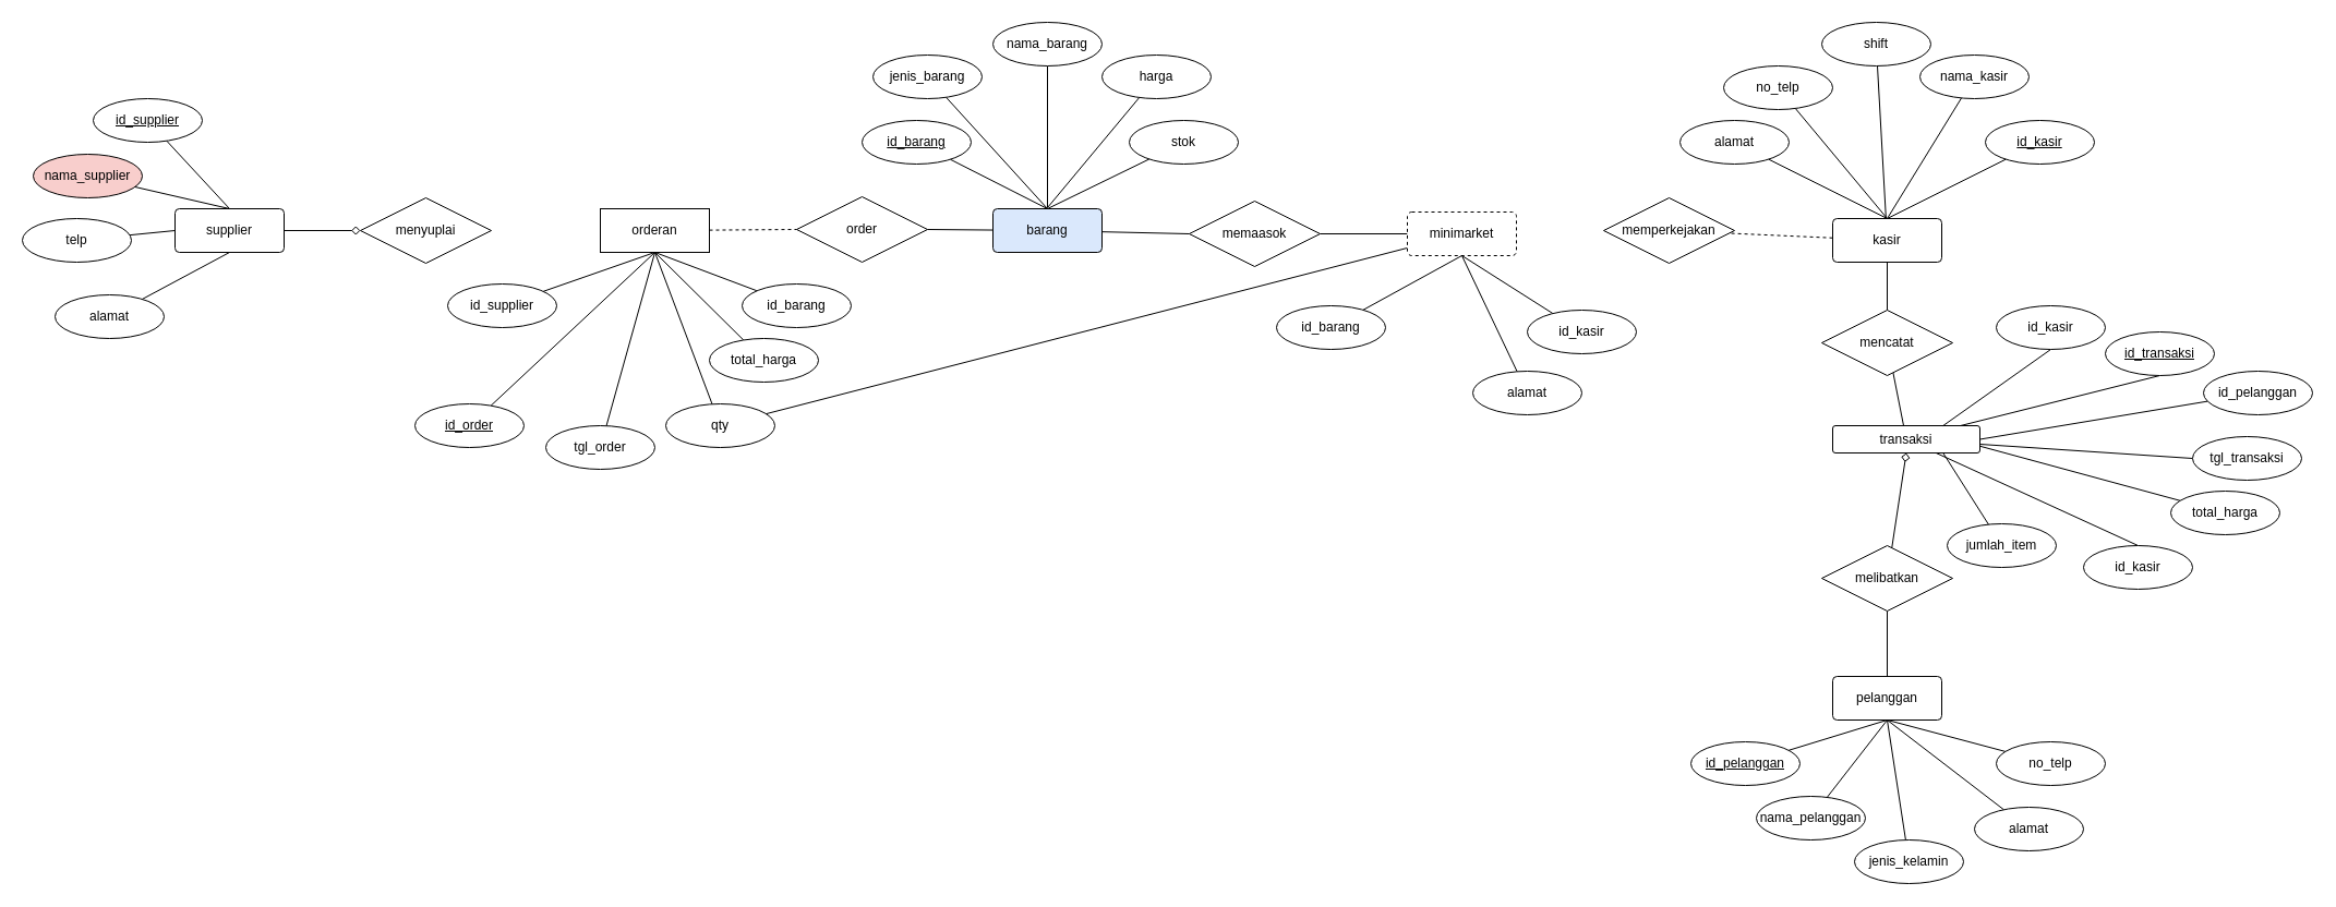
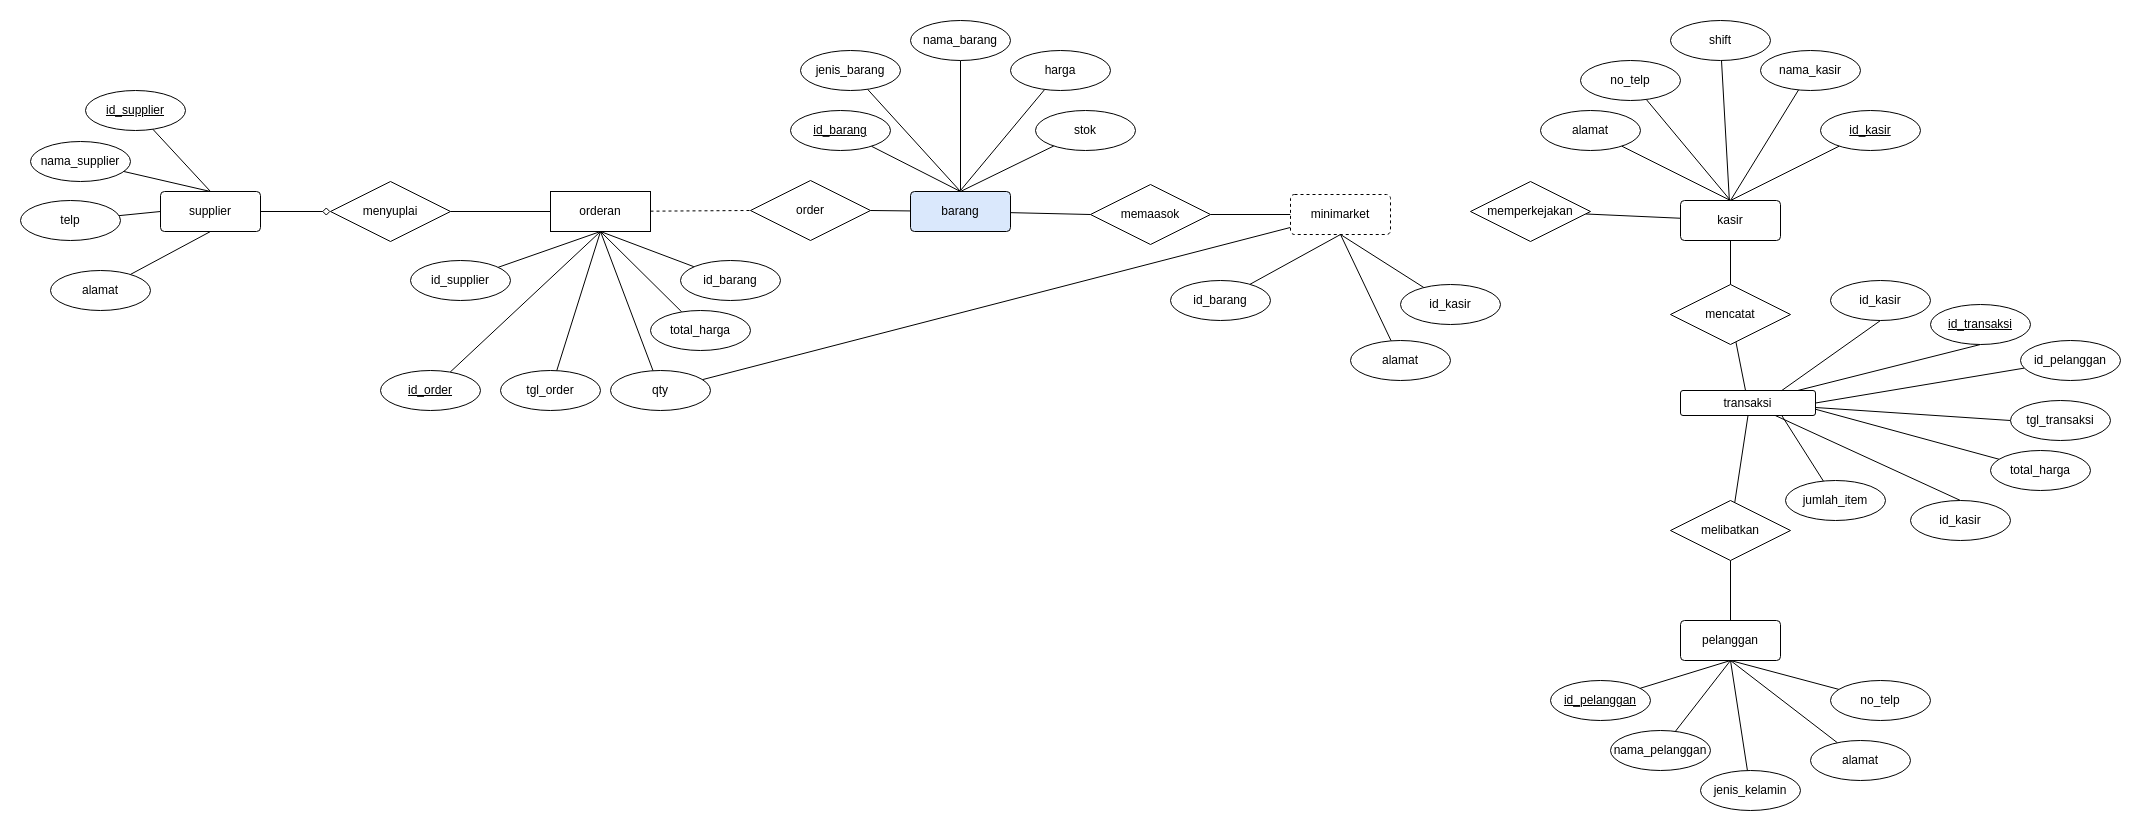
  <mxCell id="0" />
  <mxCell id="1" parent="0" />
  <mxCell id="2" style="edgeStyle=none;html=1;entryX=0;entryY=0.5;entryDx=0;entryDy=0;endArrow=diamond;endFill=0;" edge="1" parent="1" source="3" target="88"><mxGeometry relative="1" as="geometry" /></mxCell>
  <mxCell id="3" value="supplier" style="rounded=1;arcSize=10;whiteSpace=wrap;html=1;align=center;" vertex="1" parent="1"><mxGeometry x="160" y="191" width="100" height="40" as="geometry" /></mxCell>
  <mxCell id="4" style="edgeStyle=none;html=1;entryX=0.5;entryY=0;entryDx=0;entryDy=0;endArrow=none;endFill=0;" edge="1" parent="1" source="5" target="3"><mxGeometry relative="1" as="geometry" /></mxCell>
  <mxCell id="5" value="id_supplier" style="ellipse;whiteSpace=wrap;html=1;align=center;fontStyle=4;" vertex="1" parent="1"><mxGeometry x="85" y="90" width="100" height="40" as="geometry" /></mxCell>
  <mxCell id="6" style="edgeStyle=none;html=1;entryX=0.5;entryY=0;entryDx=0;entryDy=0;endArrow=none;endFill=0;" edge="1" parent="1" source="7" target="3"><mxGeometry relative="1" as="geometry" /></mxCell>
- <mxCell id="7" value="nama_supplier" style="ellipse;whiteSpace=wrap;html=1;align=center;fillColor=#f8cecc;" vertex="1" parent="1"><mxGeometry x="30" y="141" width="100" height="40" as="geometry" /></mxCell>
+ <mxCell id="7" value="nama_supplier" style="ellipse;whiteSpace=wrap;html=1;align=center;" vertex="1" parent="1"><mxGeometry x="30" y="141" width="100" height="40" as="geometry" /></mxCell>
  <mxCell id="8" style="edgeStyle=none;html=1;endArrow=none;endFill=0;entryX=0;entryY=0.5;entryDx=0;entryDy=0;" edge="1" parent="1" source="9" target="3"><mxGeometry relative="1" as="geometry"><mxPoint x="760" y="240" as="targetPoint" /></mxGeometry></mxCell>
  <mxCell id="9" value="telp" style="ellipse;whiteSpace=wrap;html=1;align=center;" vertex="1" parent="1"><mxGeometry x="20" y="200" width="100" height="40" as="geometry" /></mxCell>
  <mxCell id="10" style="edgeStyle=none;html=1;entryX=0.5;entryY=1;entryDx=0;entryDy=0;endArrow=none;endFill=0;" edge="1" parent="1" source="11" target="3"><mxGeometry relative="1" as="geometry" /></mxCell>
  <mxCell id="11" value="alamat" style="ellipse;whiteSpace=wrap;html=1;align=center;" vertex="1" parent="1"><mxGeometry x="50" y="270" width="100" height="40" as="geometry" /></mxCell>
  <mxCell id="12" style="edgeStyle=none;html=1;entryX=1;entryY=0.5;entryDx=0;entryDy=0;endArrow=none;endFill=0;" edge="1" parent="1" source="14" target="89"><mxGeometry relative="1" as="geometry" /></mxCell>
  <mxCell id="13" style="edgeStyle=none;html=1;entryX=0;entryY=0.5;entryDx=0;entryDy=0;endArrow=none;endFill=0;" edge="1" parent="1" source="14" target="90"><mxGeometry relative="1" as="geometry" /></mxCell>
  <mxCell id="14" value="barang" style="rounded=1;arcSize=10;whiteSpace=wrap;html=1;align=center;fillColor=#dae8fc;" vertex="1" parent="1"><mxGeometry x="910" y="191" width="100" height="40" as="geometry" /></mxCell>
  <mxCell id="15" style="edgeStyle=none;html=1;entryX=0.5;entryY=0;entryDx=0;entryDy=0;endArrow=none;endFill=0;" edge="1" parent="1" source="16" target="14"><mxGeometry relative="1" as="geometry" /></mxCell>
  <mxCell id="16" value="id_barang" style="ellipse;whiteSpace=wrap;html=1;align=center;fontStyle=4;" vertex="1" parent="1"><mxGeometry x="790" y="110" width="100" height="40" as="geometry" /></mxCell>
  <mxCell id="17" style="edgeStyle=none;html=1;entryX=0.5;entryY=0;entryDx=0;entryDy=0;endArrow=none;endFill=0;" edge="1" parent="1" source="18" target="14"><mxGeometry relative="1" as="geometry" /></mxCell>
  <mxCell id="18" value="jenis_barang" style="ellipse;whiteSpace=wrap;html=1;align=center;" vertex="1" parent="1"><mxGeometry x="800" y="50" width="100" height="40" as="geometry" /></mxCell>
  <mxCell id="19" style="edgeStyle=none;html=1;endArrow=none;endFill=0;" edge="1" parent="1" source="20"><mxGeometry relative="1" as="geometry"><mxPoint x="960" y="190" as="targetPoint" /></mxGeometry></mxCell>
  <mxCell id="20" value="nama_barang" style="ellipse;whiteSpace=wrap;html=1;align=center;" vertex="1" parent="1"><mxGeometry x="910" y="20" width="100" height="40" as="geometry" /></mxCell>
  <mxCell id="21" style="edgeStyle=none;html=1;endArrow=none;endFill=0;" edge="1" parent="1" source="22"><mxGeometry relative="1" as="geometry"><mxPoint x="960" y="190" as="targetPoint" /></mxGeometry></mxCell>
  <mxCell id="22" value="harga" style="ellipse;whiteSpace=wrap;html=1;align=center;" vertex="1" parent="1"><mxGeometry x="1010" y="50" width="100" height="40" as="geometry" /></mxCell>
  <mxCell id="23" style="edgeStyle=none;html=1;endArrow=none;endFill=0;entryX=0.5;entryY=0;entryDx=0;entryDy=0;" edge="1" parent="1" source="24" target="14"><mxGeometry relative="1" as="geometry"><mxPoint x="1190" y="200" as="targetPoint" /></mxGeometry></mxCell>
  <mxCell id="24" value="stok" style="ellipse;whiteSpace=wrap;html=1;align=center;" vertex="1" parent="1"><mxGeometry x="1035" y="110" width="100" height="40" as="geometry" /></mxCell>
  <mxCell id="25" style="edgeStyle=none;html=1;entryX=0;entryY=0.5;entryDx=0;entryDy=0;endArrow=none;endFill=0;dashed=1;" edge="1" parent="1" source="26" target="89"><mxGeometry relative="1" as="geometry" /></mxCell>
  <mxCell id="26" value="orderan" style="arcSize=10;whiteSpace=wrap;html=1;align=center;rounded=0;" vertex="1" parent="1"><mxGeometry x="550" y="191" width="100" height="40" as="geometry" /></mxCell>
  <mxCell id="27" style="edgeStyle=none;html=1;entryX=0.5;entryY=1;entryDx=0;entryDy=0;endArrow=none;endFill=0;" edge="1" parent="1" source="28" target="26"><mxGeometry relative="1" as="geometry" /></mxCell>
  <mxCell id="28" value="id_order" style="ellipse;whiteSpace=wrap;html=1;align=center;fontStyle=4;" vertex="1" parent="1"><mxGeometry x="380" y="370" width="100" height="40" as="geometry" /></mxCell>
  <mxCell id="29" style="edgeStyle=none;html=1;entryX=0.5;entryY=1;entryDx=0;entryDy=0;endArrow=none;endFill=0;" edge="1" parent="1" source="30" target="26"><mxGeometry relative="1" as="geometry" /></mxCell>
- <mxCell id="30" value="tgl_order" style="ellipse;whiteSpace=wrap;html=1;align=center;" vertex="1" parent="1"><mxGeometry x="500" y="390" width="100" height="40" as="geometry" /></mxCell>
+ <mxCell id="30" value="tgl_order" style="ellipse;whiteSpace=wrap;html=1;align=center;" vertex="1" parent="1"><mxGeometry x="500" y="370" width="100" height="40" as="geometry" /></mxCell>
  <mxCell id="31" style="edgeStyle=none;html=1;endArrow=none;endFill=0;entryX=0.5;entryY=1;entryDx=0;entryDy=0;" edge="1" parent="1" source="32" target="26"><mxGeometry relative="1" as="geometry"><mxPoint x="980" y="400" as="targetPoint" /></mxGeometry></mxCell>
  <mxCell id="32" value="qty" style="ellipse;whiteSpace=wrap;html=1;align=center;" vertex="1" parent="1"><mxGeometry y="370" width="100" height="40" as="geometry" x="610" /></mxCell>
  <mxCell id="33" style="edgeStyle=none;html=1;entryX=0.5;entryY=1;entryDx=0;entryDy=0;endArrow=none;endFill=0;" edge="1" parent="1" source="34" target="26"><mxGeometry relative="1" as="geometry" /></mxCell>
  <mxCell id="34" value="total_harga" style="ellipse;whiteSpace=wrap;html=1;align=center;" vertex="1" parent="1"><mxGeometry x="650" y="310" width="100" height="40" as="geometry" /></mxCell>
  <mxCell id="35" value="pelanggan" style="rounded=1;arcSize=10;whiteSpace=wrap;html=1;align=center;" vertex="1" parent="1"><mxGeometry x="1680" y="620" width="100" height="40" as="geometry" /></mxCell>
- <mxCell id="36" style="edgeStyle=none;html=1;endArrow=none;endFill=0;dashed=1;" edge="1" parent="1" source="38" target="91"><mxGeometry relative="1" as="geometry" /></mxCell>
+ <mxCell id="36" style="edgeStyle=none;html=1;endArrow=none;endFill=0;" edge="1" parent="1" source="38" target="91"><mxGeometry relative="1" as="geometry" /></mxCell>
  <mxCell id="37" style="edgeStyle=none;html=1;entryX=0.5;entryY=0;entryDx=0;entryDy=0;endArrow=none;endFill=0;" edge="1" parent="1" source="38" target="93"><mxGeometry relative="1" as="geometry" /></mxCell>
  <mxCell id="38" value="kasir" style="rounded=1;arcSize=10;whiteSpace=wrap;html=1;align=center;" vertex="1" parent="1"><mxGeometry x="1680" y="200" width="100" height="40" as="geometry" /></mxCell>
  <mxCell id="39" style="edgeStyle=none;html=1;entryX=0.5;entryY=1;entryDx=0;entryDy=0;endArrow=none;endFill=0;" edge="1" parent="1" source="42" target="43"><mxGeometry relative="1" as="geometry" /></mxCell>
  <mxCell id="40" style="edgeStyle=none;html=1;entryX=0;entryY=0.5;entryDx=0;entryDy=0;endArrow=none;endFill=0;" edge="1" parent="1" source="42" target="44"><mxGeometry relative="1" as="geometry" /></mxCell>
  <mxCell id="41" style="edgeStyle=none;html=1;entryX=0.5;entryY=0;entryDx=0;entryDy=0;endArrow=none;endFill=0;" edge="1" parent="1" source="42" target="77"><mxGeometry relative="1" as="geometry" /></mxCell>
  <mxCell id="42" value="transaksi" style="rounded=1;arcSize=10;whiteSpace=wrap;html=1;align=center;" vertex="1" parent="1"><mxGeometry x="1680" y="390" width="135" height="25" as="geometry" /></mxCell>
  <mxCell id="43" value="id_transaksi" style="ellipse;whiteSpace=wrap;html=1;align=center;fontStyle=4;" vertex="1" parent="1"><mxGeometry x="1930" y="304" width="100" height="40" as="geometry" /></mxCell>
  <mxCell id="44" value="tgl_transaksi" style="ellipse;whiteSpace=wrap;html=1;align=center;" vertex="1" parent="1"><mxGeometry x="2010" y="400" width="100" height="40" as="geometry" /></mxCell>
  <mxCell id="45" style="edgeStyle=none;html=1;entryX=1;entryY=0.5;entryDx=0;entryDy=0;endArrow=none;endFill=0;" edge="1" parent="1" source="46" target="42"><mxGeometry relative="1" as="geometry" /></mxCell>
  <mxCell id="46" value="id_pelanggan" style="ellipse;whiteSpace=wrap;html=1;align=center;" vertex="1" parent="1"><mxGeometry x="2020" y="340" width="100" height="40" as="geometry" /></mxCell>
  <mxCell id="47" style="edgeStyle=none;html=1;entryX=1;entryY=0.75;entryDx=0;entryDy=0;endArrow=none;endFill=0;" edge="1" parent="1" source="48" target="42"><mxGeometry relative="1" as="geometry" /></mxCell>
  <mxCell id="48" value="total_harga" style="ellipse;whiteSpace=wrap;html=1;align=center;" vertex="1" parent="1"><mxGeometry x="1990" y="450" width="100" height="40" as="geometry" /></mxCell>
  <mxCell id="49" style="edgeStyle=none;html=1;exitX=0.5;exitY=1;exitDx=0;exitDy=0;entryX=0.75;entryY=0;entryDx=0;entryDy=0;endArrow=none;endFill=0;" edge="1" parent="1" source="50" target="42"><mxGeometry relative="1" as="geometry" /></mxCell>
  <mxCell id="50" value="id_kasir" style="ellipse;whiteSpace=wrap;html=1;align=center;" vertex="1" parent="1"><mxGeometry x="1830" y="280" width="100" height="40" as="geometry" /></mxCell>
  <mxCell id="51" style="edgeStyle=none;html=1;entryX=0.75;entryY=1;entryDx=0;entryDy=0;endArrow=none;endFill=0;" edge="1" parent="1" source="52" target="42"><mxGeometry relative="1" as="geometry" /></mxCell>
  <mxCell id="52" value="jumlah_item" style="ellipse;whiteSpace=wrap;html=1;align=center;" vertex="1" parent="1"><mxGeometry x="1785" y="480" width="100" height="40" as="geometry" /></mxCell>
  <mxCell id="53" style="edgeStyle=none;html=1;entryX=0.5;entryY=1;entryDx=0;entryDy=0;endArrow=none;endFill=0;" edge="1" parent="1" source="54" target="26"><mxGeometry relative="1" as="geometry" /></mxCell>
  <mxCell id="54" value="id_supplier" style="ellipse;whiteSpace=wrap;html=1;align=center;" vertex="1" parent="1"><mxGeometry x="410" y="260" width="100" height="40" as="geometry" /></mxCell>
  <mxCell id="55" style="edgeStyle=none;html=1;entryX=0.5;entryY=1;entryDx=0;entryDy=0;endArrow=none;endFill=0;" edge="1" parent="1" source="56" target="26"><mxGeometry relative="1" as="geometry" /></mxCell>
  <mxCell id="56" value="id_barang" style="ellipse;whiteSpace=wrap;html=1;align=center;" vertex="1" parent="1"><mxGeometry x="680" y="260" width="100" height="40" as="geometry" /></mxCell>
  <mxCell id="57" style="edgeStyle=none;html=1;entryX=0.5;entryY=1;entryDx=0;entryDy=0;endArrow=none;endFill=0;" edge="1" parent="1" source="58" target="35"><mxGeometry relative="1" as="geometry" /></mxCell>
  <mxCell id="58" value="id_pelanggan" style="ellipse;whiteSpace=wrap;html=1;align=center;fontStyle=4;" vertex="1" parent="1"><mxGeometry x="1550" y="680" width="100" height="40" as="geometry" /></mxCell>
  <mxCell id="59" style="edgeStyle=none;html=1;endArrow=none;endFill=0;" edge="1" parent="1" source="60"><mxGeometry relative="1" as="geometry"><mxPoint x="1730" y="660" as="targetPoint" /></mxGeometry></mxCell>
  <mxCell id="60" value="nama_pelanggan" style="ellipse;whiteSpace=wrap;html=1;align=center;" vertex="1" parent="1"><mxGeometry x="1610" y="730" width="100" height="40" as="geometry" /></mxCell>
  <mxCell id="61" style="edgeStyle=none;html=1;endArrow=none;endFill=0;" edge="1" parent="1" source="62"><mxGeometry relative="1" as="geometry"><mxPoint x="1730" y="660" as="targetPoint" /></mxGeometry></mxCell>
  <mxCell id="62" value="jenis_kelamin" style="ellipse;whiteSpace=wrap;html=1;align=center;" vertex="1" parent="1"><mxGeometry x="1700" y="770" width="100" height="40" as="geometry" /></mxCell>
  <mxCell id="63" style="edgeStyle=none;html=1;endArrow=none;endFill=0;" edge="1" parent="1" source="64"><mxGeometry relative="1" as="geometry"><mxPoint x="1730" y="660" as="targetPoint" /></mxGeometry></mxCell>
  <mxCell id="64" value="no_telp" style="ellipse;whiteSpace=wrap;html=1;align=center;" vertex="1" parent="1"><mxGeometry x="1830" y="680" width="100" height="40" as="geometry" /></mxCell>
  <mxCell id="65" style="edgeStyle=none;html=1;endArrow=none;endFill=0;" edge="1" parent="1" source="66"><mxGeometry relative="1" as="geometry"><mxPoint x="1730" y="660" as="targetPoint" /></mxGeometry></mxCell>
  <mxCell id="66" value="alamat" style="ellipse;whiteSpace=wrap;html=1;align=center;" vertex="1" parent="1"><mxGeometry x="1810" y="740" width="100" height="40" as="geometry" /></mxCell>
  <mxCell id="67" style="edgeStyle=none;html=1;endArrow=none;endFill=0;" edge="1" parent="1" source="68"><mxGeometry relative="1" as="geometry"><mxPoint x="1730" y="200" as="targetPoint" /></mxGeometry></mxCell>
  <mxCell id="68" value="id_kasir" style="ellipse;whiteSpace=wrap;html=1;align=center;fontStyle=4;" vertex="1" parent="1"><mxGeometry x="1820" y="110" width="100" height="40" as="geometry" /></mxCell>
  <mxCell id="69" style="edgeStyle=none;html=1;entryX=0.5;entryY=0;entryDx=0;entryDy=0;endArrow=none;endFill=0;" edge="1" parent="1" source="70" target="38"><mxGeometry relative="1" as="geometry" /></mxCell>
  <mxCell id="70" value="nama_kasir" style="ellipse;whiteSpace=wrap;html=1;align=center;" vertex="1" parent="1"><mxGeometry x="1760" y="50" width="100" height="40" as="geometry" /></mxCell>
  <mxCell id="71" style="edgeStyle=none;html=1;endArrow=none;endFill=0;" edge="1" parent="1" source="72" target="38"><mxGeometry relative="1" as="geometry" /></mxCell>
  <mxCell id="72" value="shift" style="ellipse;whiteSpace=wrap;html=1;align=center;" vertex="1" parent="1"><mxGeometry x="1670" y="20" width="100" height="40" as="geometry" /></mxCell>
  <mxCell id="73" style="edgeStyle=none;html=1;entryX=0.5;entryY=0;entryDx=0;entryDy=0;endArrow=none;endFill=0;" edge="1" parent="1" source="74" target="38"><mxGeometry relative="1" as="geometry" /></mxCell>
  <mxCell id="74" value="alamat" style="ellipse;whiteSpace=wrap;html=1;align=center;" vertex="1" parent="1"><mxGeometry x="1540" y="110" width="100" height="40" as="geometry" /></mxCell>
  <mxCell id="75" style="edgeStyle=none;html=1;entryX=0.5;entryY=0;entryDx=0;entryDy=0;endArrow=none;endFill=0;" edge="1" parent="1" source="76" target="38"><mxGeometry relative="1" as="geometry" /></mxCell>
  <mxCell id="76" value="no_telp" style="ellipse;whiteSpace=wrap;html=1;align=center;" vertex="1" parent="1"><mxGeometry x="1580" y="60" width="100" height="40" as="geometry" /></mxCell>
  <mxCell id="77" value="id_kasir" style="ellipse;whiteSpace=wrap;html=1;align=center;" vertex="1" parent="1"><mxGeometry x="1910" y="500" width="100" height="40" as="geometry" /></mxCell>
  <mxCell id="78" style="edgeStyle=none;html=1;entryX=1;entryY=0.5;entryDx=0;entryDy=0;endArrow=none;endFill=0;" edge="1" parent="1" source="80" target="90"><mxGeometry relative="1" as="geometry" /></mxCell>
  <mxCell id="79" style="edgeStyle=none;html=1;endArrow=none;endFill=0;" edge="1" parent="1" source="80" target="32"><mxGeometry relative="1" as="geometry" /></mxCell>
  <mxCell id="80" value="minimarket" style="rounded=1;arcSize=10;whiteSpace=wrap;html=1;align=center;dashed=1;" vertex="1" parent="1"><mxGeometry x="1290" y="194" width="100" height="40" as="geometry" /></mxCell>
  <mxCell id="81" style="edgeStyle=none;html=1;entryX=0.5;entryY=1;entryDx=0;entryDy=0;endArrow=none;endFill=0;" edge="1" parent="1" source="82" target="80"><mxGeometry relative="1" as="geometry" /></mxCell>
  <mxCell id="82" value="id_barang" style="ellipse;whiteSpace=wrap;html=1;align=center;" vertex="1" parent="1"><mxGeometry x="1170" y="280" width="100" height="40" as="geometry" /></mxCell>
  <mxCell id="83" style="edgeStyle=none;html=1;entryX=0.5;entryY=1;entryDx=0;entryDy=0;endArrow=none;endFill=0;" edge="1" parent="1" source="84" target="80"><mxGeometry relative="1" as="geometry" /></mxCell>
  <mxCell id="84" value="alamat" style="ellipse;whiteSpace=wrap;html=1;align=center;" vertex="1" parent="1"><mxGeometry x="1350" y="340" width="100" height="40" as="geometry" /></mxCell>
  <mxCell id="85" style="edgeStyle=none;html=1;entryX=0.5;entryY=1;entryDx=0;entryDy=0;endArrow=none;endFill=0;" edge="1" parent="1" source="86" target="80"><mxGeometry relative="1" as="geometry" /></mxCell>
  <mxCell id="86" value="id_kasir" style="ellipse;whiteSpace=wrap;html=1;align=center;" vertex="1" parent="1"><mxGeometry x="1400" y="284" width="100" height="40" as="geometry" /></mxCell>
+ <mxCell id="87" style="edgeStyle=none;html=1;endArrow=none;endFill=0;" edge="1" parent="1" source="88" target="26"><mxGeometry relative="1" as="geometry" /></mxCell>
  <mxCell id="88" value="menyuplai" style="shape=rhombus;perimeter=rhombusPerimeter;whiteSpace=wrap;html=1;align=center;" vertex="1" parent="1"><mxGeometry x="330" y="181" width="120" height="60" as="geometry" /></mxCell>
- <mxCell id="89" value="order" style="shape=rhombus;perimeter=rhombusPerimeter;whiteSpace=wrap;html=1;align=center;" vertex="1" parent="1"><mxGeometry x="730" y="180" width="120" height="60" as="geometry" /></mxCell>
+ <mxCell id="89" value="order" style="shape=rhombus;perimeter=rhombusPerimeter;whiteSpace=wrap;html=1;align=center;" vertex="1" parent="1"><mxGeometry x="750" y="180" width="120" height="60" as="geometry" /></mxCell>
  <mxCell id="90" value="memaasok" style="shape=rhombus;perimeter=rhombusPerimeter;whiteSpace=wrap;html=1;align=center;" vertex="1" parent="1"><mxGeometry x="1090" y="184" width="120" height="60" as="geometry" /></mxCell>
  <mxCell id="91" value="memperkejakan" style="shape=rhombus;perimeter=rhombusPerimeter;whiteSpace=wrap;html=1;align=center;" vertex="1" parent="1"><mxGeometry x="1470" y="181" width="120" height="60" as="geometry" /></mxCell>
  <mxCell id="92" style="edgeStyle=none;html=1;endArrow=none;endFill=0;" edge="1" parent="1" source="93" target="42"><mxGeometry relative="1" as="geometry" /></mxCell>
  <mxCell id="93" value="mencatat" style="shape=rhombus;perimeter=rhombusPerimeter;whiteSpace=wrap;html=1;align=center;" vertex="1" parent="1"><mxGeometry x="1670" y="284" width="120" height="60" as="geometry" /></mxCell>
- <mxCell id="94" style="edgeStyle=none;html=1;entryX=0.5;entryY=1;entryDx=0;entryDy=0;endArrow=diamond;endFill=0;" edge="1" parent="1" source="96" target="42"><mxGeometry relative="1" as="geometry" /></mxCell>
+ <mxCell id="94" style="edgeStyle=none;html=1;entryX=0.5;entryY=1;entryDx=0;entryDy=0;endArrow=none;endFill=0;" edge="1" parent="1" source="96" target="42"><mxGeometry relative="1" as="geometry" /></mxCell>
  <mxCell id="95" style="edgeStyle=none;html=1;endArrow=none;endFill=0;" edge="1" parent="1" source="96" target="35"><mxGeometry relative="1" as="geometry" /></mxCell>
  <mxCell id="96" value="melibatkan" style="shape=rhombus;perimeter=rhombusPerimeter;whiteSpace=wrap;html=1;align=center;" vertex="1" parent="1"><mxGeometry x="1670" y="500" width="120" height="60" as="geometry" /></mxCell>
